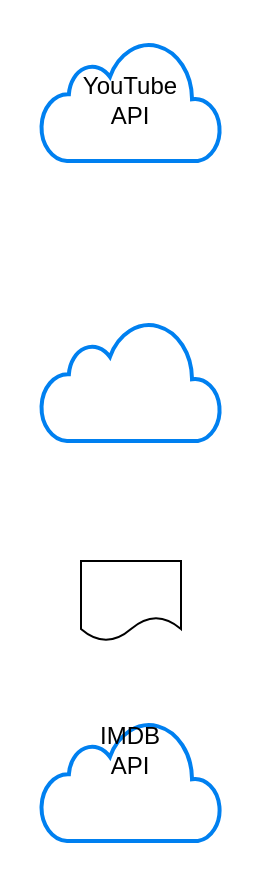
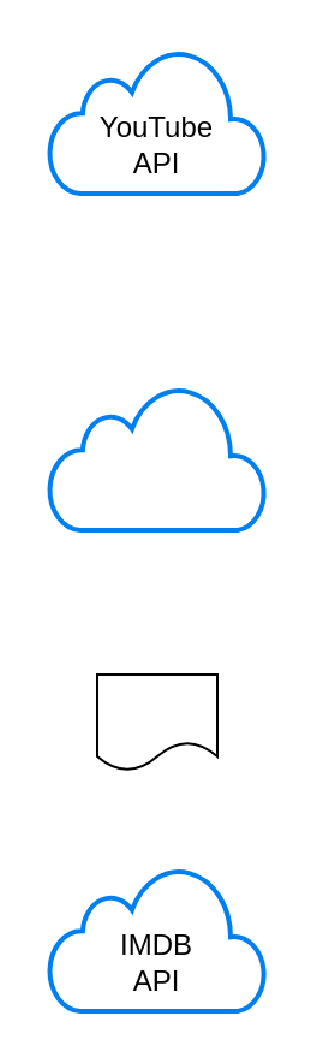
  <mxCell id="0" />
  <mxCell id="1" parent="0" />
  <mxCell id="2" value="" style="html=1;verticalLabelPosition=bottom;align=center;labelBackgroundColor=#ffffff;verticalAlign=top;strokeWidth=2;strokeColor=#0080F0;shadow=0;dashed=0;shape=mxgraph.ios7.icons.cloud;" vertex="1" parent="1"><mxGeometry x="20" y="20" width="90" height="60" as="geometry" /></mxCell>
  <mxCell id="3" value="" style="html=1;verticalLabelPosition=bottom;align=center;labelBackgroundColor=#ffffff;verticalAlign=top;strokeWidth=2;strokeColor=#0080F0;shadow=0;dashed=0;shape=mxgraph.ios7.icons.cloud;" vertex="1" parent="1"><mxGeometry x="20" y="160" width="90" height="60" as="geometry" /></mxCell>
  <mxCell id="4" value="" style="html=1;verticalLabelPosition=bottom;align=center;labelBackgroundColor=#ffffff;verticalAlign=top;strokeWidth=2;strokeColor=#0080F0;shadow=0;dashed=0;shape=mxgraph.ios7.icons.cloud;" vertex="1" parent="1"><mxGeometry x="20" y="360" width="90" height="60" as="geometry" /></mxCell>
  <mxCell id="5" value="" style="shape=document;whiteSpace=wrap;html=1;boundedLbl=1;" vertex="1" parent="1"><mxGeometry x="40" y="280" width="50" height="40" as="geometry" /></mxCell>
- <mxCell id="6" value="YouTube API" style="text;html=1;strokeColor=none;fillColor=none;align=center;verticalAlign=middle;whiteSpace=wrap;rounded=0;" vertex="1" parent="1"><mxGeometry x="45" y="40" width="40" height="20" as="geometry" /></mxCell>
- <mxCell id="7" value="IMDB&lt;br&gt;API" style="text;html=1;strokeColor=none;fillColor=none;align=center;verticalAlign=middle;whiteSpace=wrap;rounded=0;" vertex="1" parent="1"><mxGeometry x="45" y="365" width="40" height="20" as="geometry" /></mxCell>
+ <mxCell id="6" value="YouTube API" style="text;html=1;strokeColor=none;fillColor=none;align=center;verticalAlign=middle;whiteSpace=wrap;rounded=0;" vertex="1" parent="1"><mxGeometry x="45" y="50" width="40" height="20" as="geometry" /></mxCell>
+ <mxCell id="7" value="IMDB&lt;br&gt;API" style="text;html=1;strokeColor=none;fillColor=none;align=center;verticalAlign=middle;whiteSpace=wrap;rounded=0;" vertex="1" parent="1"><mxGeometry x="45" y="390" width="40" height="20" as="geometry" /></mxCell>
